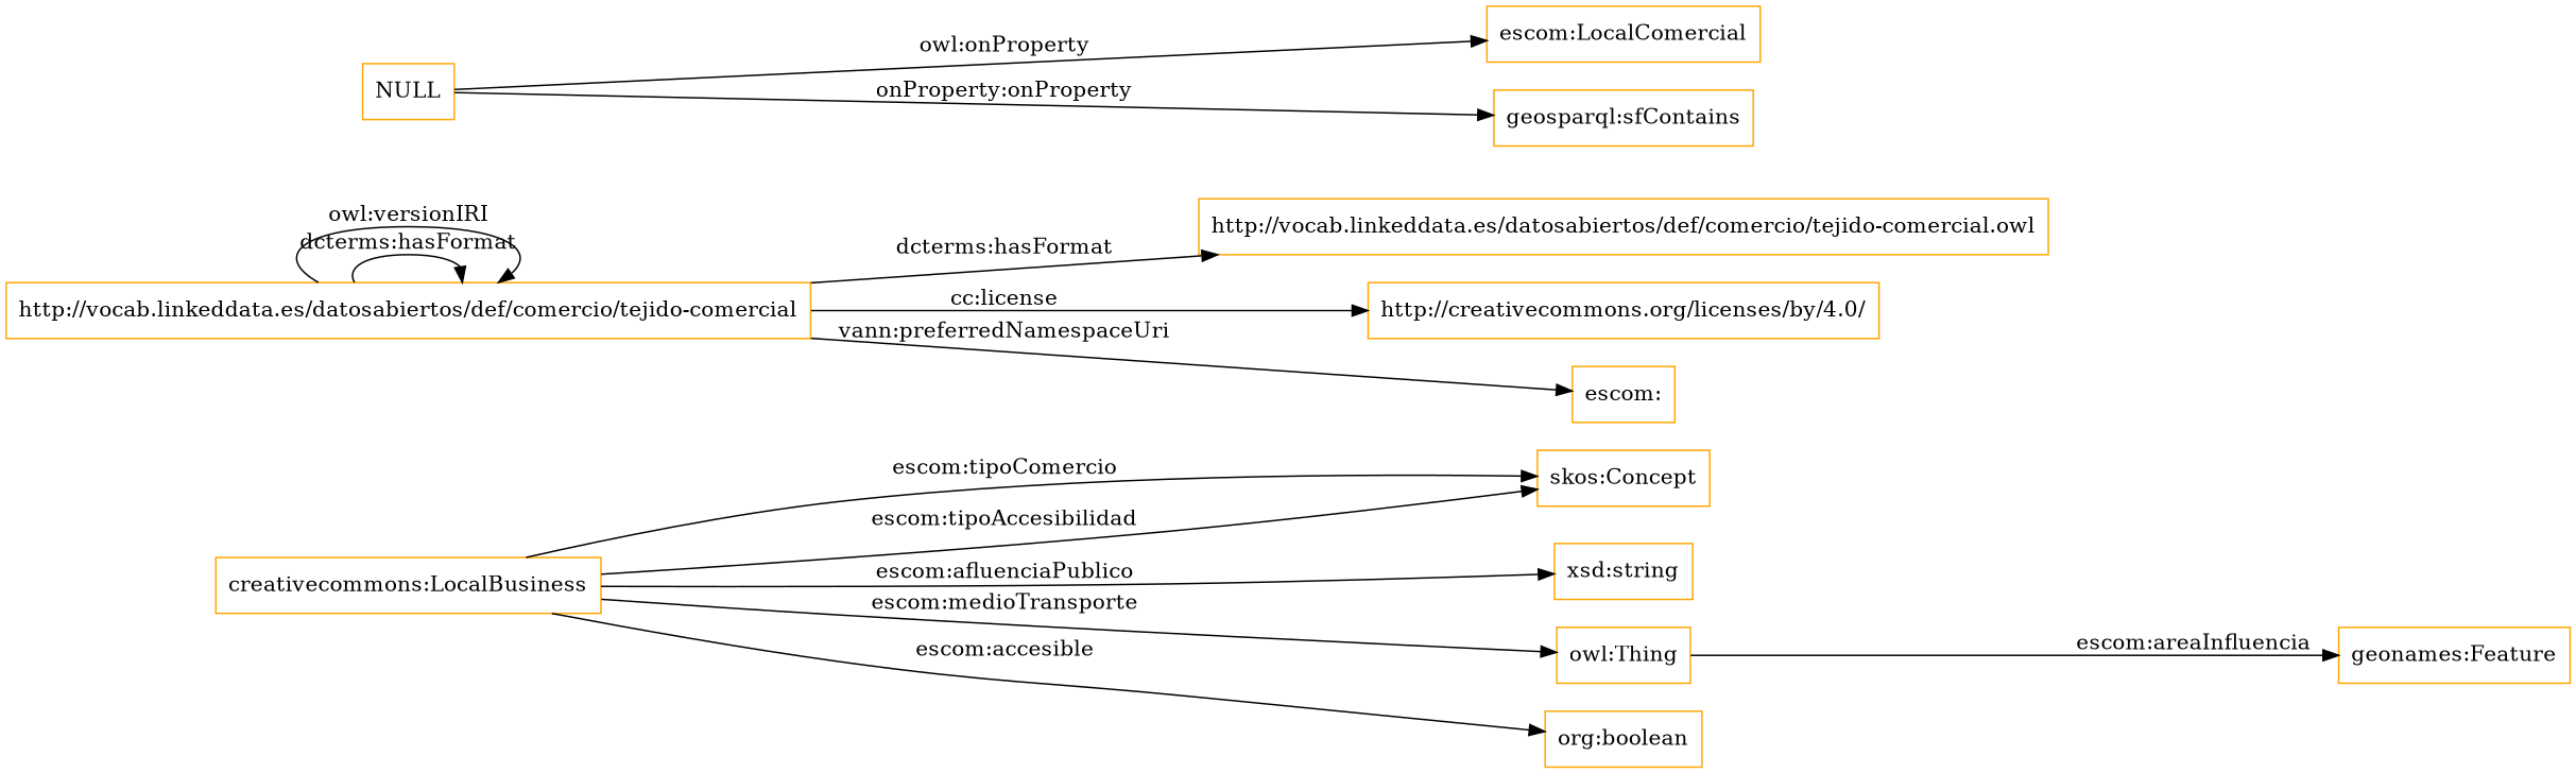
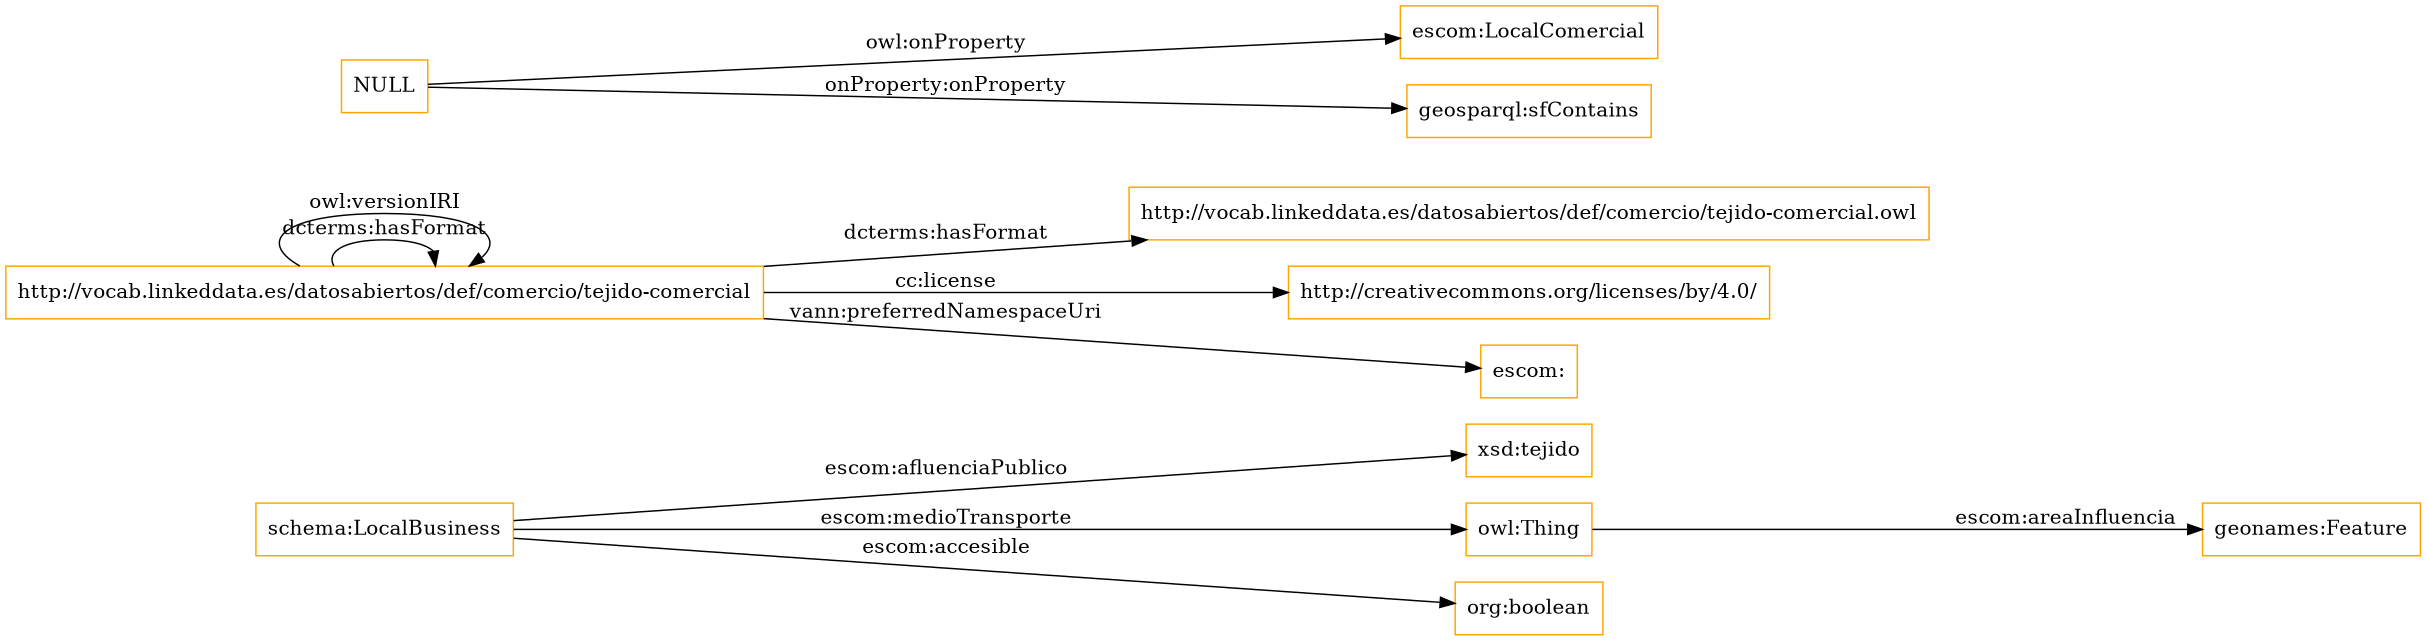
  digraph {
    rankdir=LR
    node [color=orange shape=rectangle]
-   "schema:LocalBusiness" [label="creativecommons:LocalBusiness"]
-   "skos:Concept"
-   "xsd:string"
+   "schema:LocalBusiness"
+   "xsd:string" [label="xsd:tejido"]
    "owl:Thing"
    n5 [label="org:boolean"]
    "geonames:Feature"
    "http://vocab.linkeddata.es/datosabiertos/def/comercio/tejido-comercial"
    "http://vocab.linkeddata.es/datosabiertos/def/comercio/tejido-comercial.owl"
    "http://creativecommons.org/licenses/by/4.0/"
    "escom:"
    NULL
    "escom:LocalComercial"
    "geosparql:sfContains"
-   "schema:LocalBusiness" -> "skos:Concept" [label="escom:tipoComercio"]
-   "schema:LocalBusiness" -> "skos:Concept" [label="escom:tipoAccesibilidad"]
    "schema:LocalBusiness" -> "xsd:string" [label="escom:afluenciaPublico"]
    "schema:LocalBusiness" -> "owl:Thing" [label="escom:medioTransporte"]
    "schema:LocalBusiness" -> n5 [label="escom:accesible"]
    "owl:Thing" -> "geonames:Feature" [label="escom:areaInfluencia"]
    "http://vocab.linkeddata.es/datosabiertos/def/comercio/tejido-comercial" -> "http://vocab.linkeddata.es/datosabiertos/def/comercio/tejido-comercial" [label="dcterms:hasFormat"]
    "http://vocab.linkeddata.es/datosabiertos/def/comercio/tejido-comercial" -> "http://vocab.linkeddata.es/datosabiertos/def/comercio/tejido-comercial" [label="owl:versionIRI"]
    "http://vocab.linkeddata.es/datosabiertos/def/comercio/tejido-comercial" -> "http://vocab.linkeddata.es/datosabiertos/def/comercio/tejido-comercial.owl" [label="dcterms:hasFormat"]
    "http://vocab.linkeddata.es/datosabiertos/def/comercio/tejido-comercial" -> "http://creativecommons.org/licenses/by/4.0/" [label="cc:license"]
    "http://vocab.linkeddata.es/datosabiertos/def/comercio/tejido-comercial" -> "escom:" [label="vann:preferredNamespaceUri"]
    NULL -> "escom:LocalComercial" [label="owl:onProperty"]
    NULL -> "geosparql:sfContains" [label="onProperty:onProperty"]
  }
